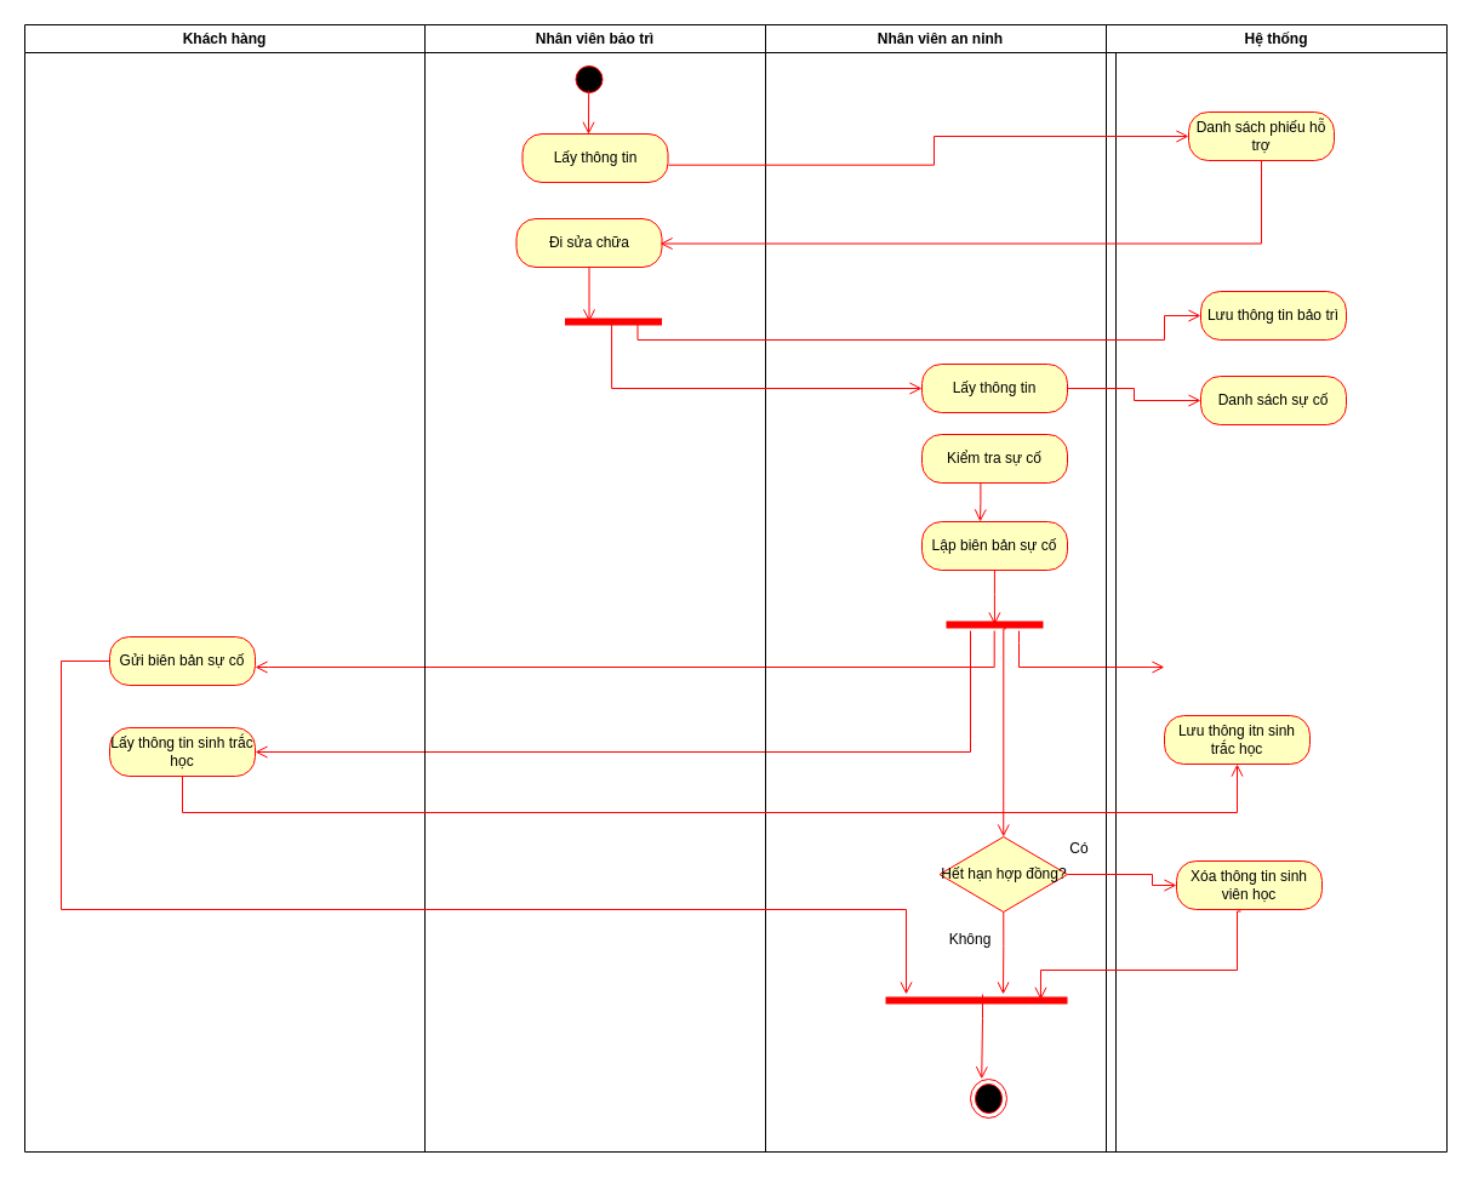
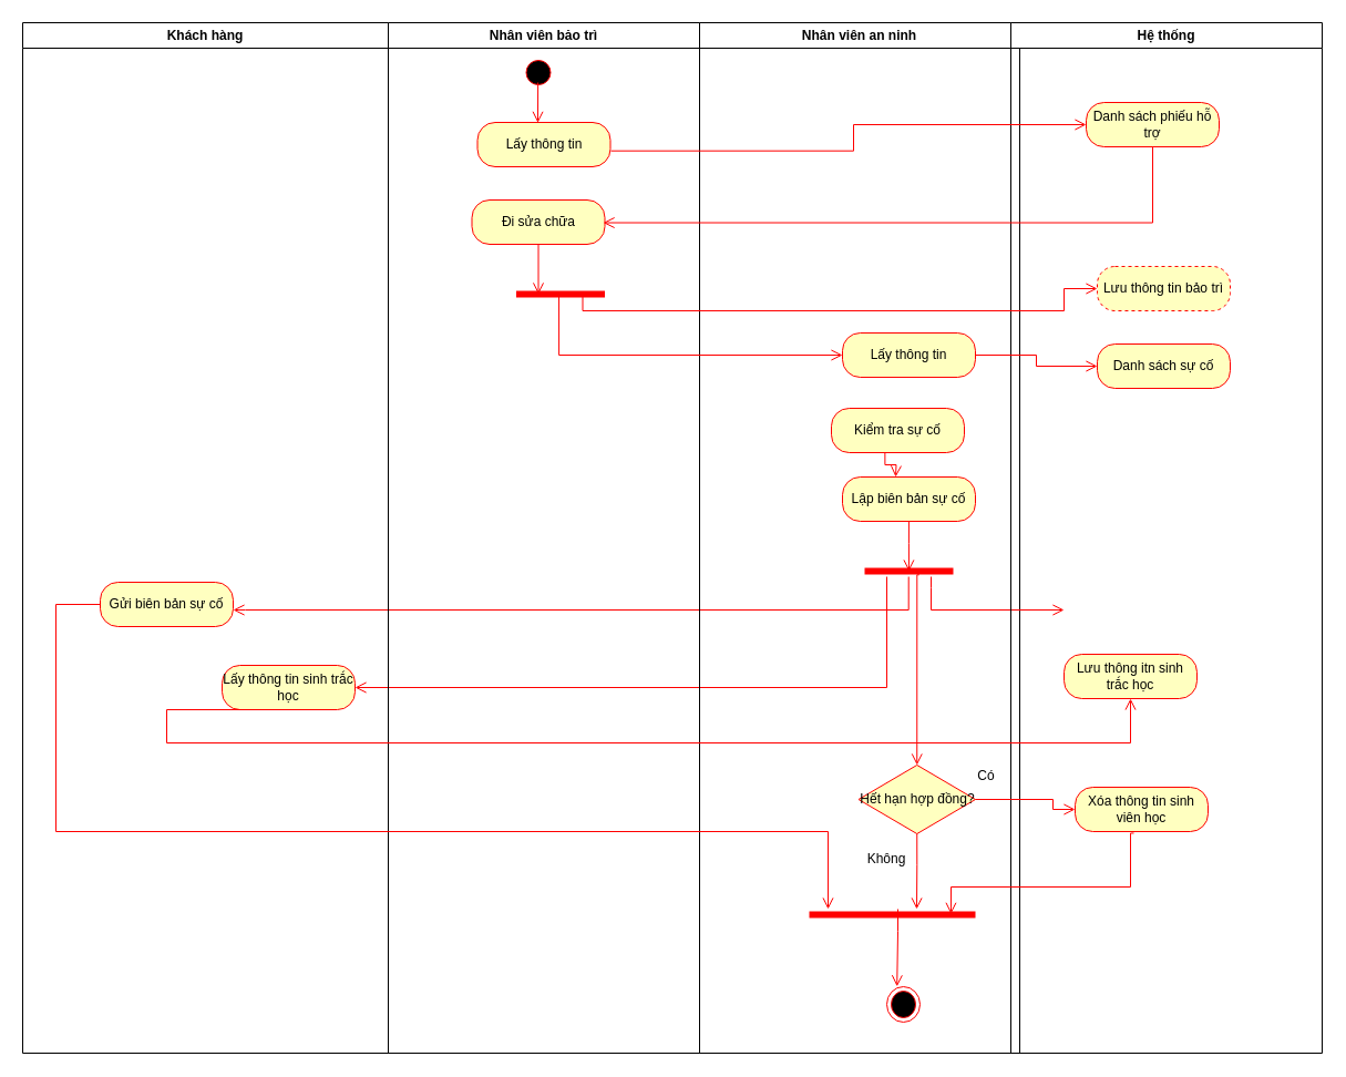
  <mxCell id="0" />
  <mxCell id="1" parent="0" />
  <mxCell id="2" value="Nhân viên an ninh" style="swimlane;whiteSpace=wrap" parent="1" vertex="1"><mxGeometry x="631" y="20" width="289" height="930" as="geometry" /></mxCell>
  <mxCell id="3" value="Lấy thông tin" style="rounded=1;whiteSpace=wrap;html=1;arcSize=40;fontColor=#000000;fillColor=#ffffc0;strokeColor=#ff0000;" parent="2" vertex="1"><mxGeometry x="129" y="280" width="120" height="40" as="geometry" /></mxCell>
- <mxCell id="4" value="Kiểm tra sự cố" style="rounded=1;whiteSpace=wrap;html=1;arcSize=40;fontColor=#000000;fillColor=#ffffc0;strokeColor=#ff0000;" parent="2" vertex="1"><mxGeometry x="129" y="338" width="120" height="40" as="geometry" /></mxCell>
+ <mxCell id="4" value="Kiểm tra sự cố" style="rounded=1;whiteSpace=wrap;html=1;arcSize=40;fontColor=#000000;fillColor=#ffffc0;strokeColor=#ff0000;" parent="2" vertex="1"><mxGeometry x="119" y="348" width="120" height="40" as="geometry" /></mxCell>
  <mxCell id="5" value="Lập biên bản sự cố" style="rounded=1;whiteSpace=wrap;html=1;arcSize=40;fontColor=#000000;fillColor=#ffffc0;strokeColor=#ff0000;" parent="2" vertex="1"><mxGeometry x="129" y="410" width="120" height="40" as="geometry" /></mxCell>
  <mxCell id="6" value="" style="edgeStyle=orthogonalEdgeStyle;html=1;verticalAlign=bottom;endArrow=open;endSize=8;strokeColor=#ff0000;rounded=0;exitX=0.5;exitY=1;exitDx=0;exitDy=0;entryX=0.25;entryY=0.5;entryDx=0;entryDy=0;entryPerimeter=0;" parent="2" edge="1"><mxGeometry relative="1" as="geometry"><mxPoint x="188.93" y="495" as="targetPoint" /><Array as="points"><mxPoint x="188.93" y="470" /><mxPoint x="188.93" y="470" /></Array><mxPoint x="188.93" y="450" as="sourcePoint" /></mxGeometry></mxCell>
  <mxCell id="7" value="" style="shape=line;html=1;strokeWidth=6;strokeColor=#ff0000;" parent="2" vertex="1"><mxGeometry x="149" y="490" width="80" height="10" as="geometry" /></mxCell>
  <mxCell id="8" value="" style="edgeStyle=orthogonalEdgeStyle;html=1;verticalAlign=bottom;endArrow=open;endSize=8;strokeColor=#ff0000;rounded=0;exitX=0.5;exitY=1;exitDx=0;exitDy=0;" parent="2" edge="1"><mxGeometry relative="1" as="geometry"><mxPoint x="329" y="530" as="targetPoint" /><Array as="points"><mxPoint x="209" y="510" /><mxPoint x="209" y="510" /></Array><mxPoint x="209" y="500" as="sourcePoint" /></mxGeometry></mxCell>
  <mxCell id="9" value="" style="edgeStyle=orthogonalEdgeStyle;html=1;verticalAlign=bottom;endArrow=open;endSize=8;strokeColor=#ff0000;rounded=0;exitX=0.5;exitY=1;exitDx=0;exitDy=0;" parent="2" edge="1"><mxGeometry relative="1" as="geometry"><mxPoint x="-421" y="530" as="targetPoint" /><Array as="points"><mxPoint x="189" y="530" /><mxPoint x="-410" y="530" /></Array><mxPoint x="188.71" y="500" as="sourcePoint" /></mxGeometry></mxCell>
  <mxCell id="10" value="" style="edgeStyle=orthogonalEdgeStyle;html=1;verticalAlign=bottom;endArrow=open;endSize=8;strokeColor=#ff0000;rounded=0;exitX=0.403;exitY=0.99;exitDx=0;exitDy=0;exitPerimeter=0;entryX=1;entryY=0.5;entryDx=0;entryDy=0;" parent="2" target="33" edge="1"><mxGeometry relative="1" as="geometry"><mxPoint x="169" y="580" as="targetPoint" /><Array as="points"><mxPoint x="169" y="600" /></Array><mxPoint x="169" y="500" as="sourcePoint" /></mxGeometry></mxCell>
  <mxCell id="11" value="Hết hạn hợp đồng?" style="rhombus;whiteSpace=wrap;html=1;fontColor=#000000;fillColor=#ffffc0;strokeColor=#ff0000;" parent="2" vertex="1"><mxGeometry x="143.5" y="670" width="105.5" height="62" as="geometry" /></mxCell>
  <mxCell id="12" value="" style="edgeStyle=orthogonalEdgeStyle;html=1;verticalAlign=bottom;endArrow=open;endSize=8;strokeColor=#ff0000;rounded=0;exitX=0.616;exitY=0.825;exitDx=0;exitDy=0;entryX=0.5;entryY=0;entryDx=0;entryDy=0;exitPerimeter=0;" parent="2" source="7" target="11" edge="1"><mxGeometry relative="1" as="geometry"><mxPoint x="209" y="655" as="targetPoint" /><Array as="points"><mxPoint x="196" y="498" /></Array><mxPoint x="209" y="610" as="sourcePoint" /></mxGeometry></mxCell>
  <mxCell id="13" value="Có" style="text;html=1;align=center;verticalAlign=middle;whiteSpace=wrap;rounded=0;" parent="2" vertex="1"><mxGeometry x="229" y="670" width="60" height="20" as="geometry" /></mxCell>
  <mxCell id="14" value="" style="ellipse;shape=endState;fillColor=#000000;strokeColor=#ff0000" parent="2" vertex="1"><mxGeometry x="169" y="870" width="30" height="32" as="geometry" /></mxCell>
  <mxCell id="15" value="Hệ thống" style="swimlane;whiteSpace=wrap" parent="1" vertex="1"><mxGeometry x="350" y="20" width="281" height="930" as="geometry" /></mxCell>
  <mxCell id="16" value="Nhân viên bảo trì" style="swimlane;whiteSpace=wrap" parent="15" vertex="1"><mxGeometry width="281" height="930" as="geometry" /></mxCell>
  <mxCell id="17" value="Đi sửa chữa" style="rounded=1;whiteSpace=wrap;html=1;arcSize=40;fontColor=#000000;fillColor=#ffffc0;strokeColor=#ff0000;" parent="16" vertex="1"><mxGeometry x="75.5" y="160" width="120" height="40" as="geometry" /></mxCell>
  <mxCell id="18" value="Lấy thông tin" style="rounded=1;whiteSpace=wrap;html=1;arcSize=40;fontColor=#000000;fillColor=#ffffc0;strokeColor=#ff0000;" parent="16" vertex="1"><mxGeometry x="80.5" y="90" width="120" height="40" as="geometry" /></mxCell>
  <mxCell id="19" value="" style="shape=line;html=1;strokeWidth=6;strokeColor=#ff0000;" parent="16" vertex="1"><mxGeometry x="115.5" y="240" width="80" height="10" as="geometry" /></mxCell>
  <mxCell id="20" value="" style="edgeStyle=orthogonalEdgeStyle;html=1;verticalAlign=bottom;endArrow=open;endSize=8;strokeColor=#ff0000;rounded=0;exitX=0.5;exitY=1;exitDx=0;exitDy=0;entryX=0.25;entryY=0.5;entryDx=0;entryDy=0;entryPerimeter=0;" parent="16" source="17" target="19" edge="1"><mxGeometry relative="1" as="geometry"><mxPoint x="111" y="313" as="targetPoint" /><Array as="points" /><mxPoint x="110" y="260" as="sourcePoint" /></mxGeometry></mxCell>
  <mxCell id="21" value="" style="ellipse;shape=startState;fillColor=#000000;strokeColor=#ff0000;" parent="16" vertex="1"><mxGeometry x="120.5" y="30" width="30" height="30" as="geometry" /></mxCell>
  <mxCell id="22" value="" style="edgeStyle=elbowEdgeStyle;elbow=horizontal;verticalAlign=bottom;endArrow=open;endSize=8;strokeColor=#FF0000;endFill=1;rounded=0;entryX=0.457;entryY=0.009;entryDx=0;entryDy=0;entryPerimeter=0;exitX=0.488;exitY=0.799;exitDx=0;exitDy=0;exitPerimeter=0;" parent="16" source="21" target="18" edge="1"><mxGeometry x="-5570" y="-830" as="geometry"><mxPoint x="135" y="123" as="targetPoint" /><Array as="points"><mxPoint x="135" y="120" /><mxPoint x="-210" y="90" /></Array></mxGeometry></mxCell>
  <mxCell id="23" value="Hệ thống" style="swimlane;whiteSpace=wrap" parent="1" vertex="1"><mxGeometry x="912" y="20" width="281" height="930" as="geometry" /></mxCell>
  <mxCell id="24" value="Danh sách phiếu hỗ trợ" style="rounded=1;whiteSpace=wrap;html=1;arcSize=40;fontColor=#000000;fillColor=#ffffc0;strokeColor=#ff0000;" parent="23" vertex="1"><mxGeometry x="68" y="72" width="120" height="40" as="geometry" /></mxCell>
- <mxCell id="25" value="Lưu thông tin bảo trì" style="rounded=1;whiteSpace=wrap;html=1;arcSize=40;fontColor=#000000;fillColor=#ffffc0;strokeColor=#ff0000;" parent="23" vertex="1"><mxGeometry x="78" y="220" width="120" height="40" as="geometry" /></mxCell>
+ <mxCell id="25" value="Lưu thông tin bảo trì" style="rounded=1;whiteSpace=wrap;html=1;arcSize=40;fontColor=#000000;fillColor=#ffffc0;strokeColor=#ff0000;dashed=1;" parent="23" vertex="1"><mxGeometry x="78" y="220" width="120" height="40" as="geometry" /></mxCell>
  <mxCell id="26" value="Danh sách sự cố" style="rounded=1;whiteSpace=wrap;html=1;arcSize=40;fontColor=#000000;fillColor=#ffffc0;strokeColor=#ff0000;" parent="23" vertex="1"><mxGeometry x="78" y="290" width="120" height="40" as="geometry" /></mxCell>
  <mxCell id="27" value="Lưu thông itn sinh trắc học" style="rounded=1;whiteSpace=wrap;html=1;arcSize=40;fontColor=#000000;fillColor=#ffffc0;strokeColor=#ff0000;" parent="23" vertex="1"><mxGeometry x="48" y="570" width="120" height="40" as="geometry" /></mxCell>
  <mxCell id="28" value="Xóa thông tin sinh viên học" style="rounded=1;whiteSpace=wrap;html=1;arcSize=40;fontColor=#000000;fillColor=#ffffc0;strokeColor=#ff0000;" parent="23" vertex="1"><mxGeometry x="58" y="690" width="120" height="40" as="geometry" /></mxCell>
  <mxCell id="29" value="" style="edgeStyle=elbowEdgeStyle;elbow=horizontal;verticalAlign=bottom;endArrow=open;endSize=8;strokeColor=#FF0000;endFill=1;rounded=0;exitX=1.004;exitY=0.642;exitDx=0;exitDy=0;exitPerimeter=0;entryX=0;entryY=0.5;entryDx=0;entryDy=0;" parent="1" source="18" target="24" edge="1"><mxGeometry x="-230" y="40" as="geometry"><mxPoint x="670" y="136" as="targetPoint" /><Array as="points"><mxPoint x="770" y="136" /><mxPoint x="600" y="180" /><mxPoint x="235" y="186" /></Array><mxPoint x="580" y="170" as="sourcePoint" /></mxGeometry></mxCell>
  <mxCell id="30" value="" style="edgeStyle=elbowEdgeStyle;elbow=horizontal;verticalAlign=bottom;endArrow=open;endSize=8;strokeColor=#FF0000;endFill=1;rounded=0;exitX=0.5;exitY=1;exitDx=0;exitDy=0;entryX=0.988;entryY=0.513;entryDx=0;entryDy=0;entryPerimeter=0;" parent="1" source="24" target="17" edge="1"><mxGeometry x="-230" y="40" as="geometry"><mxPoint x="560" y="285" as="targetPoint" /><Array as="points"><mxPoint x="1040" y="180" /><mxPoint x="394" y="246" /></Array><mxPoint x="1011" y="190" as="sourcePoint" /></mxGeometry></mxCell>
  <mxCell id="31" value="" style="edgeStyle=orthogonalEdgeStyle;html=1;verticalAlign=bottom;endArrow=open;endSize=8;strokeColor=#ff0000;rounded=0;exitX=0.75;exitY=0.5;exitDx=0;exitDy=0;entryX=0;entryY=0.5;entryDx=0;entryDy=0;exitPerimeter=0;" parent="1" source="19" target="25" edge="1"><mxGeometry relative="1" as="geometry"><mxPoint x="530" y="385" as="targetPoint" /><Array as="points"><mxPoint x="526" y="280" /><mxPoint x="960" y="280" /><mxPoint x="960" y="260" /></Array><mxPoint x="530" y="330" as="sourcePoint" /></mxGeometry></mxCell>
  <mxCell id="32" value="Khách hàng" style="swimlane;whiteSpace=wrap" parent="1" vertex="1"><mxGeometry x="20" y="20" width="330" height="930" as="geometry" /></mxCell>
- <mxCell id="33" value="Lấy thông tin sinh trắc học" style="rounded=1;whiteSpace=wrap;html=1;arcSize=40;fontColor=#000000;fillColor=#ffffc0;strokeColor=#ff0000;" parent="32" vertex="1"><mxGeometry x="70" y="580" width="120" height="40" as="geometry" /></mxCell>
+ <mxCell id="33" value="Lấy thông tin sinh trắc học" style="rounded=1;whiteSpace=wrap;html=1;arcSize=40;fontColor=#000000;fillColor=#ffffc0;strokeColor=#ff0000;" parent="32" vertex="1"><mxGeometry x="180" y="580" width="120" height="40" as="geometry" /></mxCell>
  <mxCell id="34" value="Gửi biên bản sự cố" style="rounded=1;whiteSpace=wrap;html=1;arcSize=40;fontColor=#000000;fillColor=#ffffc0;strokeColor=#ff0000;" parent="32" vertex="1"><mxGeometry x="70" y="505" width="120" height="40" as="geometry" /></mxCell>
  <mxCell id="35" value="" style="edgeStyle=orthogonalEdgeStyle;html=1;verticalAlign=bottom;endArrow=open;endSize=8;strokeColor=#ff0000;rounded=0;exitX=0.482;exitY=0.655;exitDx=0;exitDy=0;exitPerimeter=0;" parent="1" source="19" edge="1"><mxGeometry relative="1" as="geometry"><mxPoint x="760" y="320" as="targetPoint" /><Array as="points"><mxPoint x="504" y="320" /></Array><mxPoint x="540" y="320" as="sourcePoint" /></mxGeometry></mxCell>
  <mxCell id="36" value="" style="edgeStyle=orthogonalEdgeStyle;html=1;verticalAlign=bottom;endArrow=open;endSize=8;strokeColor=#ff0000;rounded=0;exitX=1;exitY=0.5;exitDx=0;exitDy=0;entryX=0;entryY=0.5;entryDx=0;entryDy=0;" parent="1" source="3" target="26" edge="1"><mxGeometry relative="1" as="geometry"><mxPoint x="960" y="365" as="targetPoint" /><Array as="points" /><mxPoint x="960" y="320" as="sourcePoint" /></mxGeometry></mxCell>
  <mxCell id="37" value="" style="edgeStyle=orthogonalEdgeStyle;html=1;verticalAlign=bottom;endArrow=open;endSize=8;strokeColor=#ff0000;rounded=0;exitX=0.403;exitY=0.99;exitDx=0;exitDy=0;exitPerimeter=0;" parent="1" source="4" edge="1"><mxGeometry relative="1" as="geometry"><mxPoint x="808" y="430" as="targetPoint" /><Array as="points" /><mxPoint x="810" y="410" as="sourcePoint" /></mxGeometry></mxCell>
  <mxCell id="38" value="" style="edgeStyle=orthogonalEdgeStyle;html=1;verticalAlign=bottom;endArrow=open;endSize=8;strokeColor=#ff0000;rounded=0;exitX=0.5;exitY=1;exitDx=0;exitDy=0;entryX=0.5;entryY=1;entryDx=0;entryDy=0;" parent="1" source="33" target="27" edge="1"><mxGeometry relative="1" as="geometry"><mxPoint x="290" y="670" as="targetPoint" /><Array as="points"><mxPoint x="150" y="670" /><mxPoint x="1020" y="670" /></Array><mxPoint x="210" y="650" as="sourcePoint" /></mxGeometry></mxCell>
  <mxCell id="39" value="" style="edgeStyle=orthogonalEdgeStyle;html=1;verticalAlign=bottom;endArrow=open;endSize=8;strokeColor=#ff0000;rounded=0;exitX=1;exitY=0.5;exitDx=0;exitDy=0;entryX=0;entryY=0.5;entryDx=0;entryDy=0;" parent="1" source="11" target="28" edge="1"><mxGeometry relative="1" as="geometry"><mxPoint x="950" y="765" as="targetPoint" /><Array as="points"><mxPoint x="950" y="721" /><mxPoint x="950" y="730" /></Array><mxPoint x="950" y="720" as="sourcePoint" /></mxGeometry></mxCell>
  <mxCell id="40" value="" style="edgeStyle=orthogonalEdgeStyle;html=1;verticalAlign=bottom;endArrow=open;endSize=8;strokeColor=#ff0000;rounded=0;exitX=0.5;exitY=1;exitDx=0;exitDy=0;" parent="1" source="11" edge="1"><mxGeometry relative="1" as="geometry"><mxPoint x="827" y="820" as="targetPoint" /><Array as="points"><mxPoint x="827" y="780" /><mxPoint x="827" y="820" /></Array><mxPoint x="810" y="780" as="sourcePoint" /></mxGeometry></mxCell>
  <mxCell id="41" value="" style="shape=line;html=1;strokeWidth=6;strokeColor=#ff0000;" parent="1" vertex="1"><mxGeometry x="730" y="770" width="150" height="110" as="geometry" /></mxCell>
  <mxCell id="42" value="" style="edgeStyle=orthogonalEdgeStyle;html=1;verticalAlign=bottom;endArrow=open;endSize=8;strokeColor=#ff0000;rounded=0;exitX=0;exitY=0.5;exitDx=0;exitDy=0;" parent="1" source="34" edge="1"><mxGeometry relative="1" as="geometry"><mxPoint x="747" y="820" as="targetPoint" /><Array as="points"><mxPoint x="50" y="545" /><mxPoint x="50" y="750" /><mxPoint x="747" y="750" /></Array><mxPoint x="80" y="550" as="sourcePoint" /></mxGeometry></mxCell>
  <mxCell id="43" value="Không" style="text;html=1;align=center;verticalAlign=middle;whiteSpace=wrap;rounded=0;" parent="1" vertex="1"><mxGeometry x="770" y="760" width="60" height="30" as="geometry" /></mxCell>
  <mxCell id="44" value="" style="edgeStyle=orthogonalEdgeStyle;html=1;verticalAlign=bottom;endArrow=open;endSize=8;strokeColor=#ff0000;rounded=0;exitX=0.442;exitY=1.037;exitDx=0;exitDy=0;exitPerimeter=0;entryX=0.853;entryY=0.494;entryDx=0;entryDy=0;entryPerimeter=0;" parent="1" source="28" target="41" edge="1"><mxGeometry relative="1" as="geometry"><mxPoint x="890" y="800" as="targetPoint" /><Array as="points"><mxPoint x="1020" y="752" /><mxPoint x="1020" y="800" /><mxPoint x="858" y="800" /></Array><mxPoint x="1020" y="800" as="sourcePoint" /></mxGeometry></mxCell>
  <mxCell id="45" value="" style="edgeStyle=orthogonalEdgeStyle;html=1;verticalAlign=bottom;endArrow=open;endSize=8;strokeColor=#ff0000;rounded=0;exitX=0.5;exitY=1;exitDx=0;exitDy=0;entryX=0.307;entryY=-0.005;entryDx=0;entryDy=0;entryPerimeter=0;" parent="1" target="14" edge="1"><mxGeometry relative="1" as="geometry"><mxPoint x="810" y="865" as="targetPoint" /><Array as="points"><mxPoint x="810" y="840" /><mxPoint x="809" y="840" /></Array><mxPoint x="810" y="820" as="sourcePoint" /></mxGeometry></mxCell>
